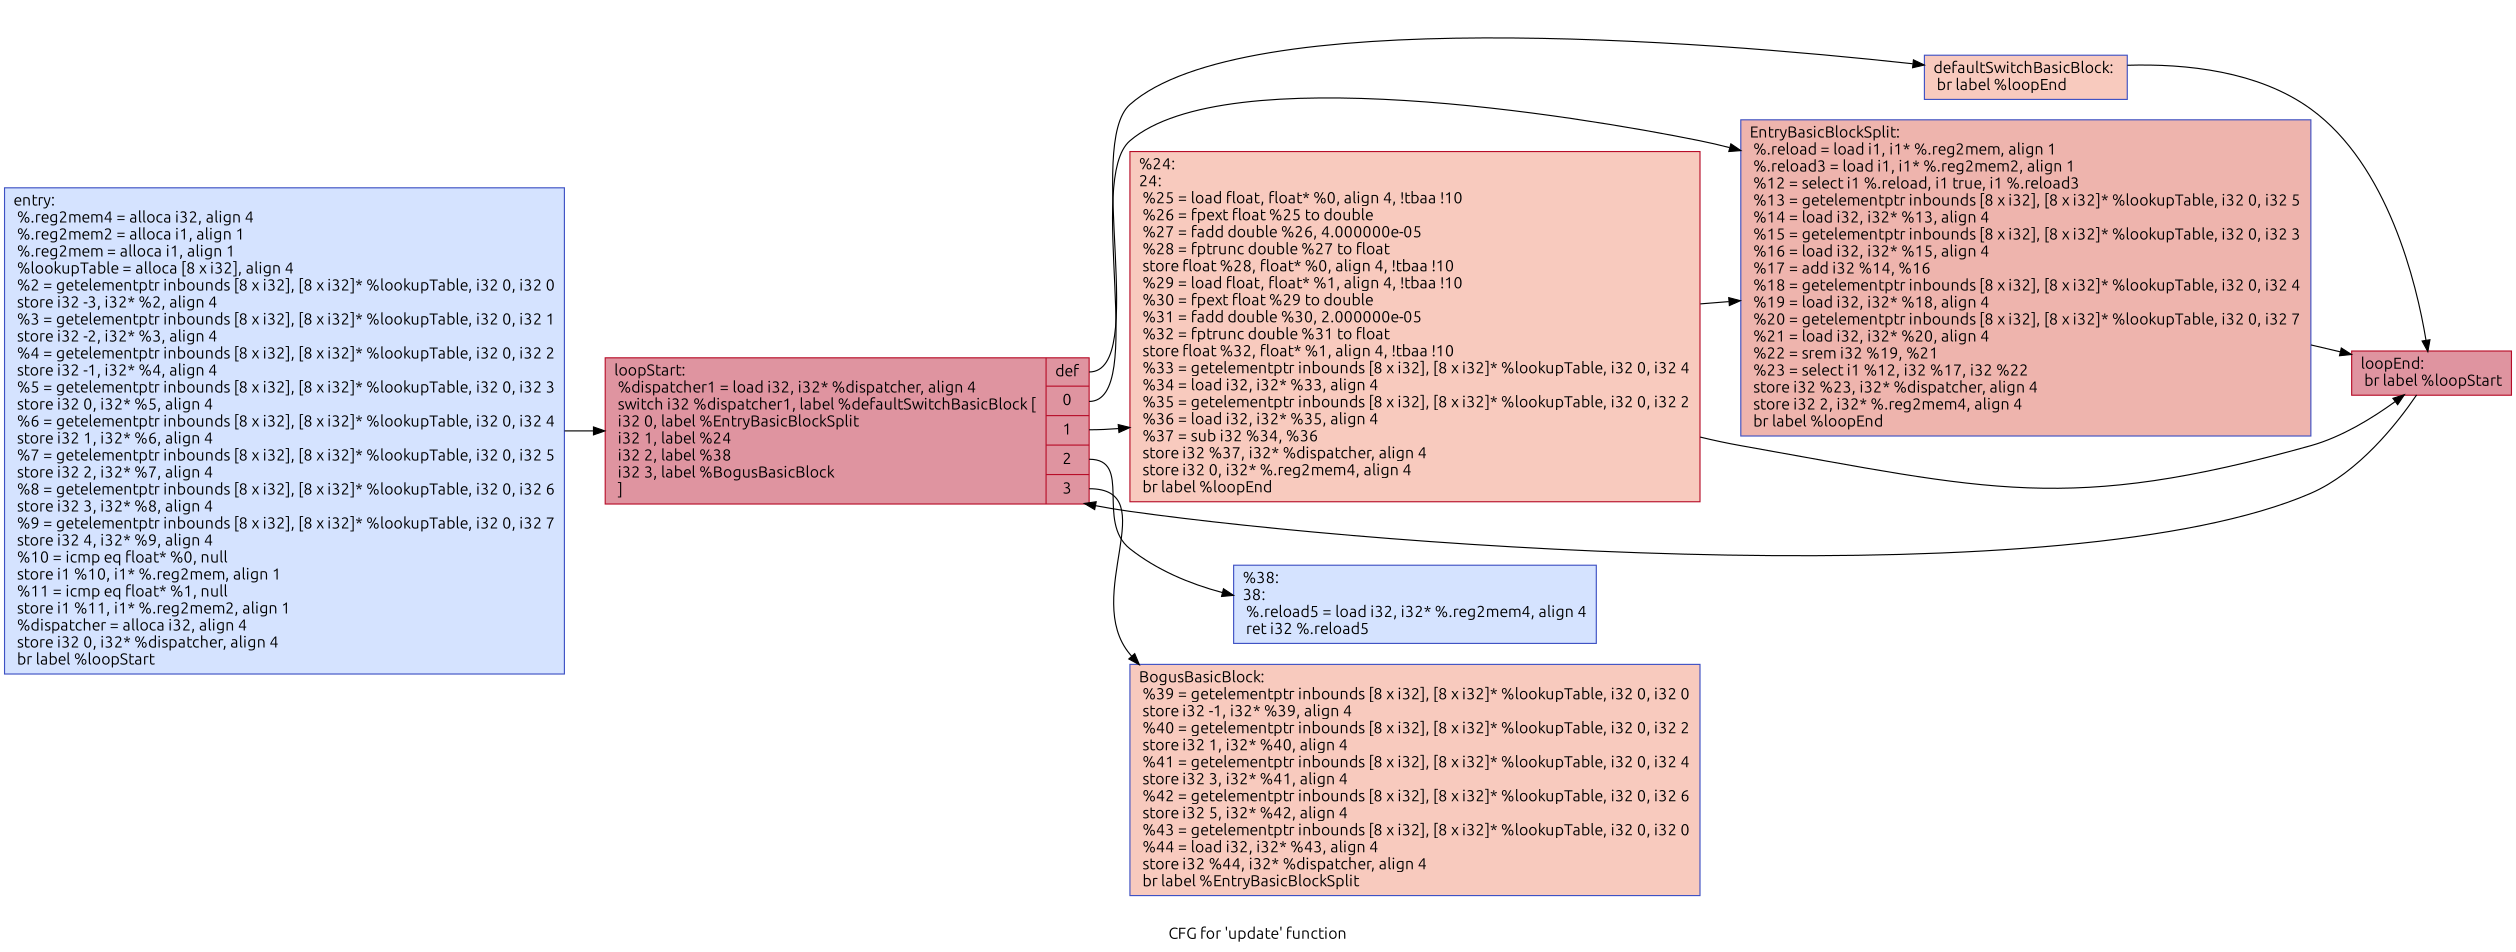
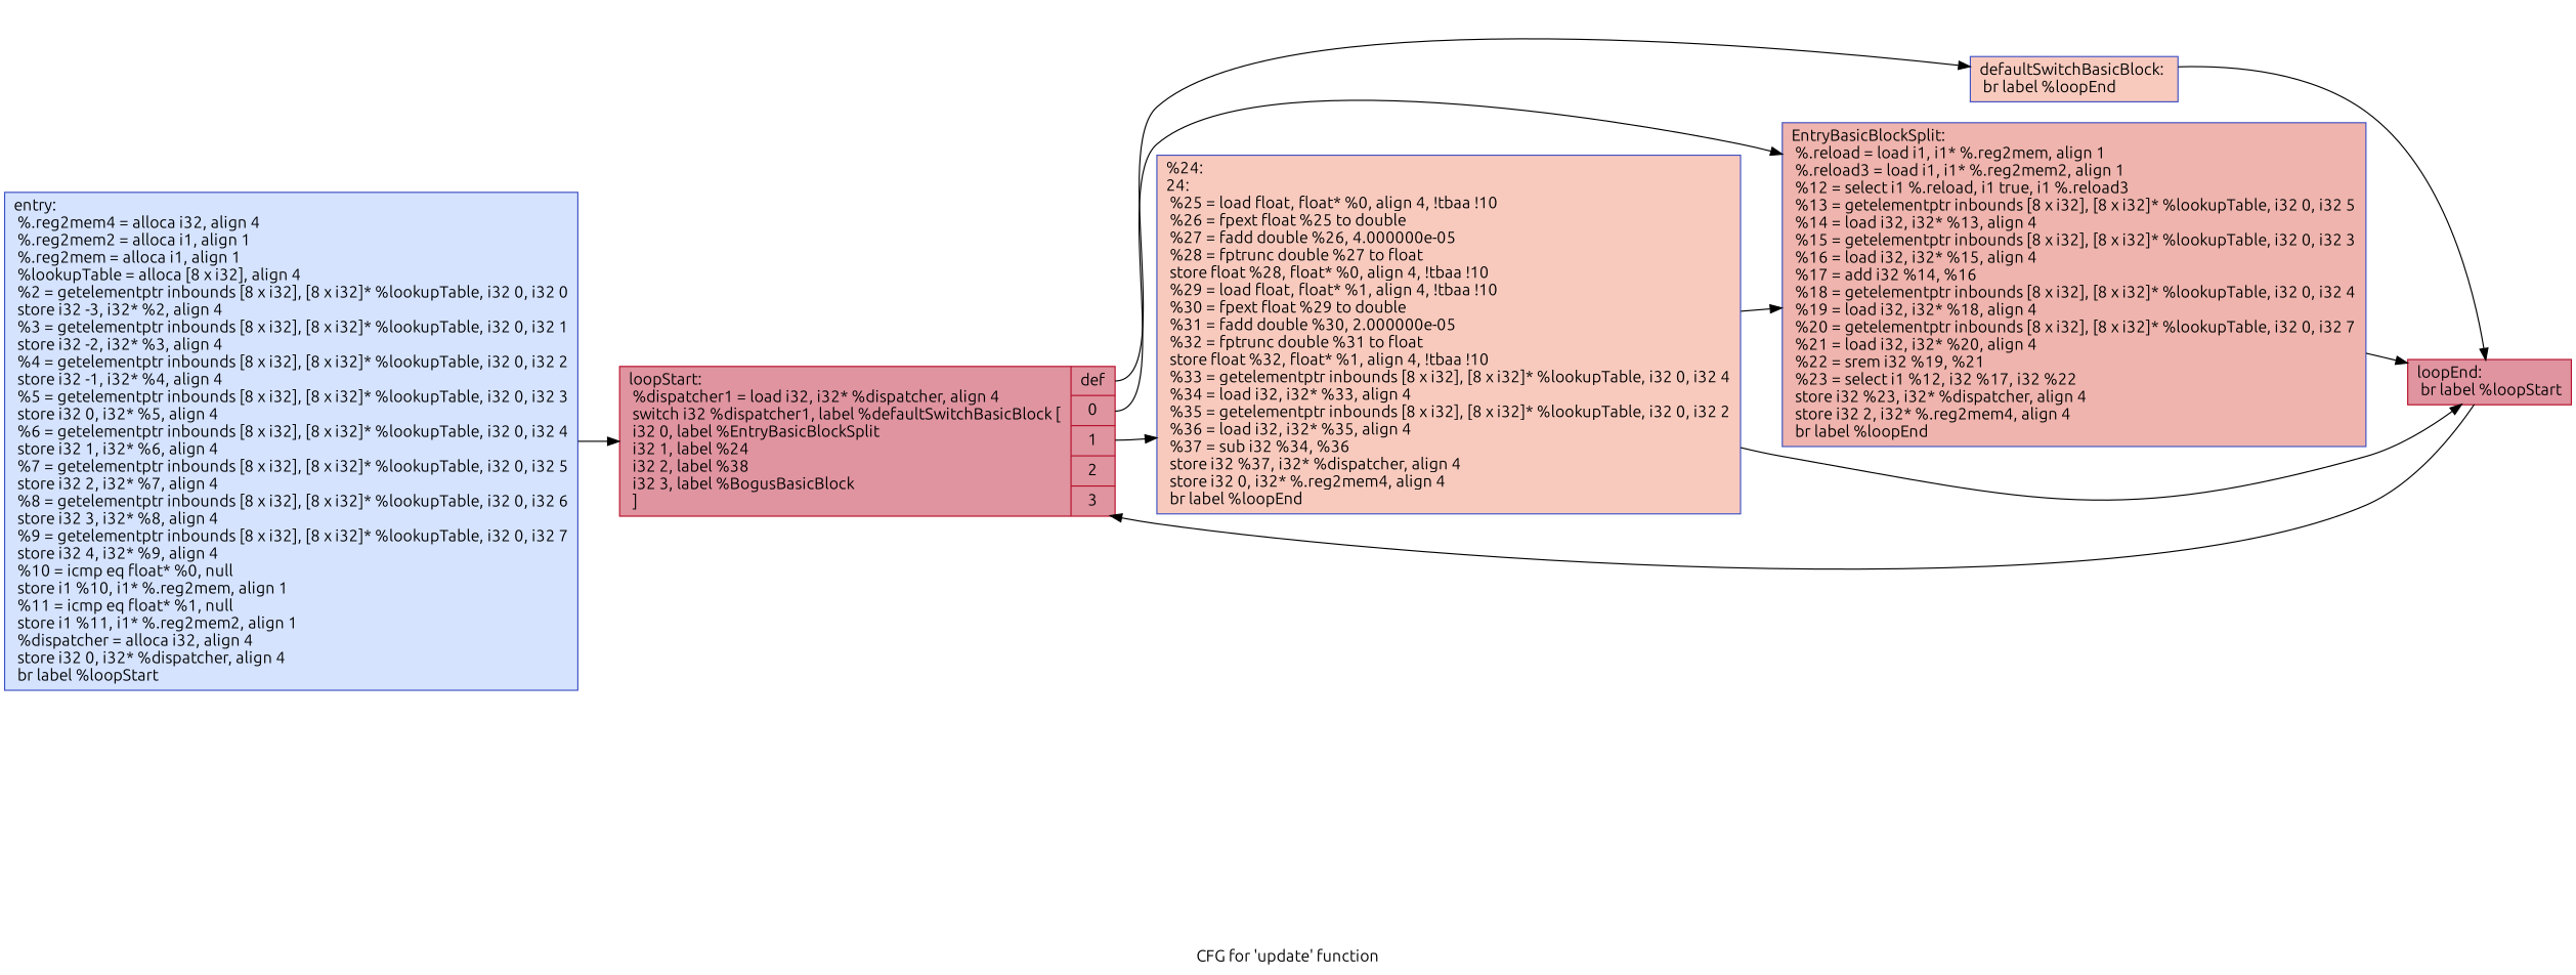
  digraph {
    fontname=Ubuntu
    label="CFG for 'update' function"
    rankdir=LR
    node [color="#3d50c3ff" fillcolor="#ef886b70" fontname=Ubuntu shape=record style=filled]
    edge [fontname=Ubuntu]
    n1 [fillcolor="#a1c0ff70" label="{entry:\l  %.reg2mem4 = alloca i32, align 4\l  %.reg2mem2 = alloca i1, align 1\l  %.reg2mem = alloca i1, align 1\l  %lookupTable = alloca [8 x i32], align 4\l  %2 = getelementptr inbounds [8 x i32], [8 x i32]* %lookupTable, i32 0, i32 0\l  store i32 -3, i32* %2, align 4\l  %3 = getelementptr inbounds [8 x i32], [8 x i32]* %lookupTable, i32 0, i32 1\l  store i32 -2, i32* %3, align 4\l  %4 = getelementptr inbounds [8 x i32], [8 x i32]* %lookupTable, i32 0, i32 2\l  store i32 -1, i32* %4, align 4\l  %5 = getelementptr inbounds [8 x i32], [8 x i32]* %lookupTable, i32 0, i32 3\l  store i32 0, i32* %5, align 4\l  %6 = getelementptr inbounds [8 x i32], [8 x i32]* %lookupTable, i32 0, i32 4\l  store i32 1, i32* %6, align 4\l  %7 = getelementptr inbounds [8 x i32], [8 x i32]* %lookupTable, i32 0, i32 5\l  store i32 2, i32* %7, align 4\l  %8 = getelementptr inbounds [8 x i32], [8 x i32]* %lookupTable, i32 0, i32 6\l  store i32 3, i32* %8, align 4\l  %9 = getelementptr inbounds [8 x i32], [8 x i32]* %lookupTable, i32 0, i32 7\l  store i32 4, i32* %9, align 4\l  %10 = icmp eq float* %0, null\l  store i1 %10, i1* %.reg2mem, align 1\l  %11 = icmp eq float* %1, null\l  store i1 %11, i1* %.reg2mem2, align 1\l  %dispatcher = alloca i32, align 4\l  store i32 0, i32* %dispatcher, align 4\l  br label %loopStart\l}"]
    n2 [color="#b70d28ff" fillcolor="#b70d2870" label="{loopStart:                                        \l  %dispatcher1 = load i32, i32* %dispatcher, align 4\l  switch i32 %dispatcher1, label %defaultSwitchBasicBlock [\l    i32 0, label %EntryBasicBlockSplit\l    i32 1, label %24\l    i32 2, label %38\l    i32 3, label %BogusBasicBlock\l  ]\l|{<s0>def|<s1>0|<s2>1|<s3>2|<s4>3}}"]
    n3 [label="{defaultSwitchBasicBlock:                          \l  br label %loopEnd\l}"]
    n4 [fillcolor="#d8564670" label="{EntryBasicBlockSplit:                             \l  %.reload = load i1, i1* %.reg2mem, align 1\l  %.reload3 = load i1, i1* %.reg2mem2, align 1\l  %12 = select i1 %.reload, i1 true, i1 %.reload3\l  %13 = getelementptr inbounds [8 x i32], [8 x i32]* %lookupTable, i32 0, i32 5\l  %14 = load i32, i32* %13, align 4\l  %15 = getelementptr inbounds [8 x i32], [8 x i32]* %lookupTable, i32 0, i32 3\l  %16 = load i32, i32* %15, align 4\l  %17 = add i32 %14, %16\l  %18 = getelementptr inbounds [8 x i32], [8 x i32]* %lookupTable, i32 0, i32 4\l  %19 = load i32, i32* %18, align 4\l  %20 = getelementptr inbounds [8 x i32], [8 x i32]* %lookupTable, i32 0, i32 7\l  %21 = load i32, i32* %20, align 4\l  %22 = srem i32 %19, %21\l  %23 = select i1 %12, i32 %17, i32 %22\l  store i32 %23, i32* %dispatcher, align 4\l  store i32 2, i32* %.reg2mem4, align 4\l  br label %loopEnd\l}"]
-   n5 [color="#b70d28ff" label="{%24:\l24:                                               \l  %25 = load float, float* %0, align 4, !tbaa !10\l  %26 = fpext float %25 to double\l  %27 = fadd double %26, 4.000000e-05\l  %28 = fptrunc double %27 to float\l  store float %28, float* %0, align 4, !tbaa !10\l  %29 = load float, float* %1, align 4, !tbaa !10\l  %30 = fpext float %29 to double\l  %31 = fadd double %30, 2.000000e-05\l  %32 = fptrunc double %31 to float\l  store float %32, float* %1, align 4, !tbaa !10\l  %33 = getelementptr inbounds [8 x i32], [8 x i32]* %lookupTable, i32 0, i32 4\l  %34 = load i32, i32* %33, align 4\l  %35 = getelementptr inbounds [8 x i32], [8 x i32]* %lookupTable, i32 0, i32 2\l  %36 = load i32, i32* %35, align 4\l  %37 = sub i32 %34, %36\l  store i32 %37, i32* %dispatcher, align 4\l  store i32 0, i32* %.reg2mem4, align 4\l  br label %loopEnd\l}"]
-   n6 [fillcolor="#a1c0ff70" label="{%38:\l38:                                               \l  %.reload5 = load i32, i32* %.reg2mem4, align 4\l  ret i32 %.reload5\l}"]
-   n7 [label="{BogusBasicBlock:                                  \l  %39 = getelementptr inbounds [8 x i32], [8 x i32]* %lookupTable, i32 0, i32 0\l  store i32 -1, i32* %39, align 4\l  %40 = getelementptr inbounds [8 x i32], [8 x i32]* %lookupTable, i32 0, i32 2\l  store i32 1, i32* %40, align 4\l  %41 = getelementptr inbounds [8 x i32], [8 x i32]* %lookupTable, i32 0, i32 4\l  store i32 3, i32* %41, align 4\l  %42 = getelementptr inbounds [8 x i32], [8 x i32]* %lookupTable, i32 0, i32 6\l  store i32 5, i32* %42, align 4\l  %43 = getelementptr inbounds [8 x i32], [8 x i32]* %lookupTable, i32 0, i32 0\l  %44 = load i32, i32* %43, align 4\l  store i32 %44, i32* %dispatcher, align 4\l  br label %EntryBasicBlockSplit\l}"]
+   n5 [label="{%24:\l24:                                               \l  %25 = load float, float* %0, align 4, !tbaa !10\l  %26 = fpext float %25 to double\l  %27 = fadd double %26, 4.000000e-05\l  %28 = fptrunc double %27 to float\l  store float %28, float* %0, align 4, !tbaa !10\l  %29 = load float, float* %1, align 4, !tbaa !10\l  %30 = fpext float %29 to double\l  %31 = fadd double %30, 2.000000e-05\l  %32 = fptrunc double %31 to float\l  store float %32, float* %1, align 4, !tbaa !10\l  %33 = getelementptr inbounds [8 x i32], [8 x i32]* %lookupTable, i32 0, i32 4\l  %34 = load i32, i32* %33, align 4\l  %35 = getelementptr inbounds [8 x i32], [8 x i32]* %lookupTable, i32 0, i32 2\l  %36 = load i32, i32* %35, align 4\l  %37 = sub i32 %34, %36\l  store i32 %37, i32* %dispatcher, align 4\l  store i32 0, i32* %.reg2mem4, align 4\l  br label %loopEnd\l}"]
    n8 [color="#b70d28ff" fillcolor="#b70d2870" label="{loopEnd:                                          \l  br label %loopStart\l}"]
    n1 -> n2
    n2 -> n3 [tailport=s0]
    n2 -> n4 [tailport=s1]
    n2 -> n5 [tailport=s2]
-   n2 -> n6 [tailport=s3]
-   n2 -> n7 [tailport=s4]
    n3 -> n8
    n4 -> n8
    n5 -> n4
    n5 -> n8
    n8 -> n2
  }
